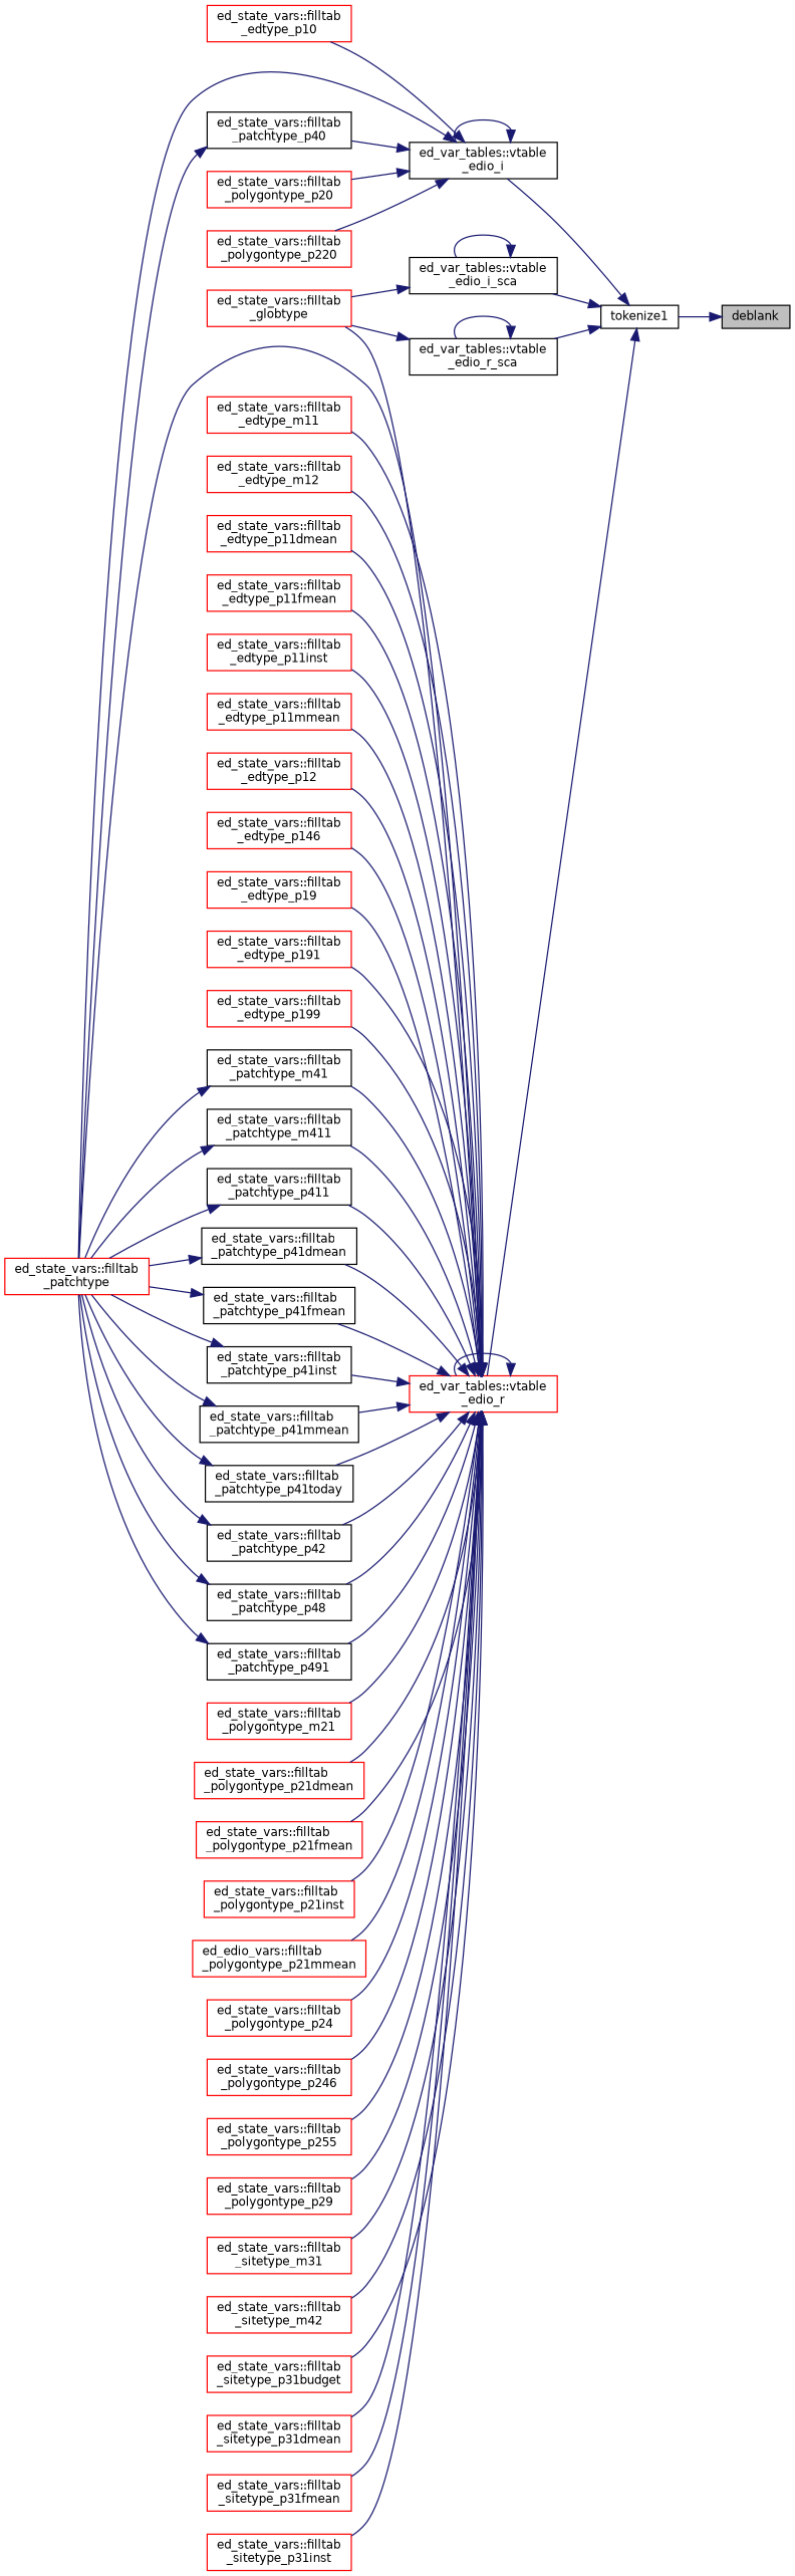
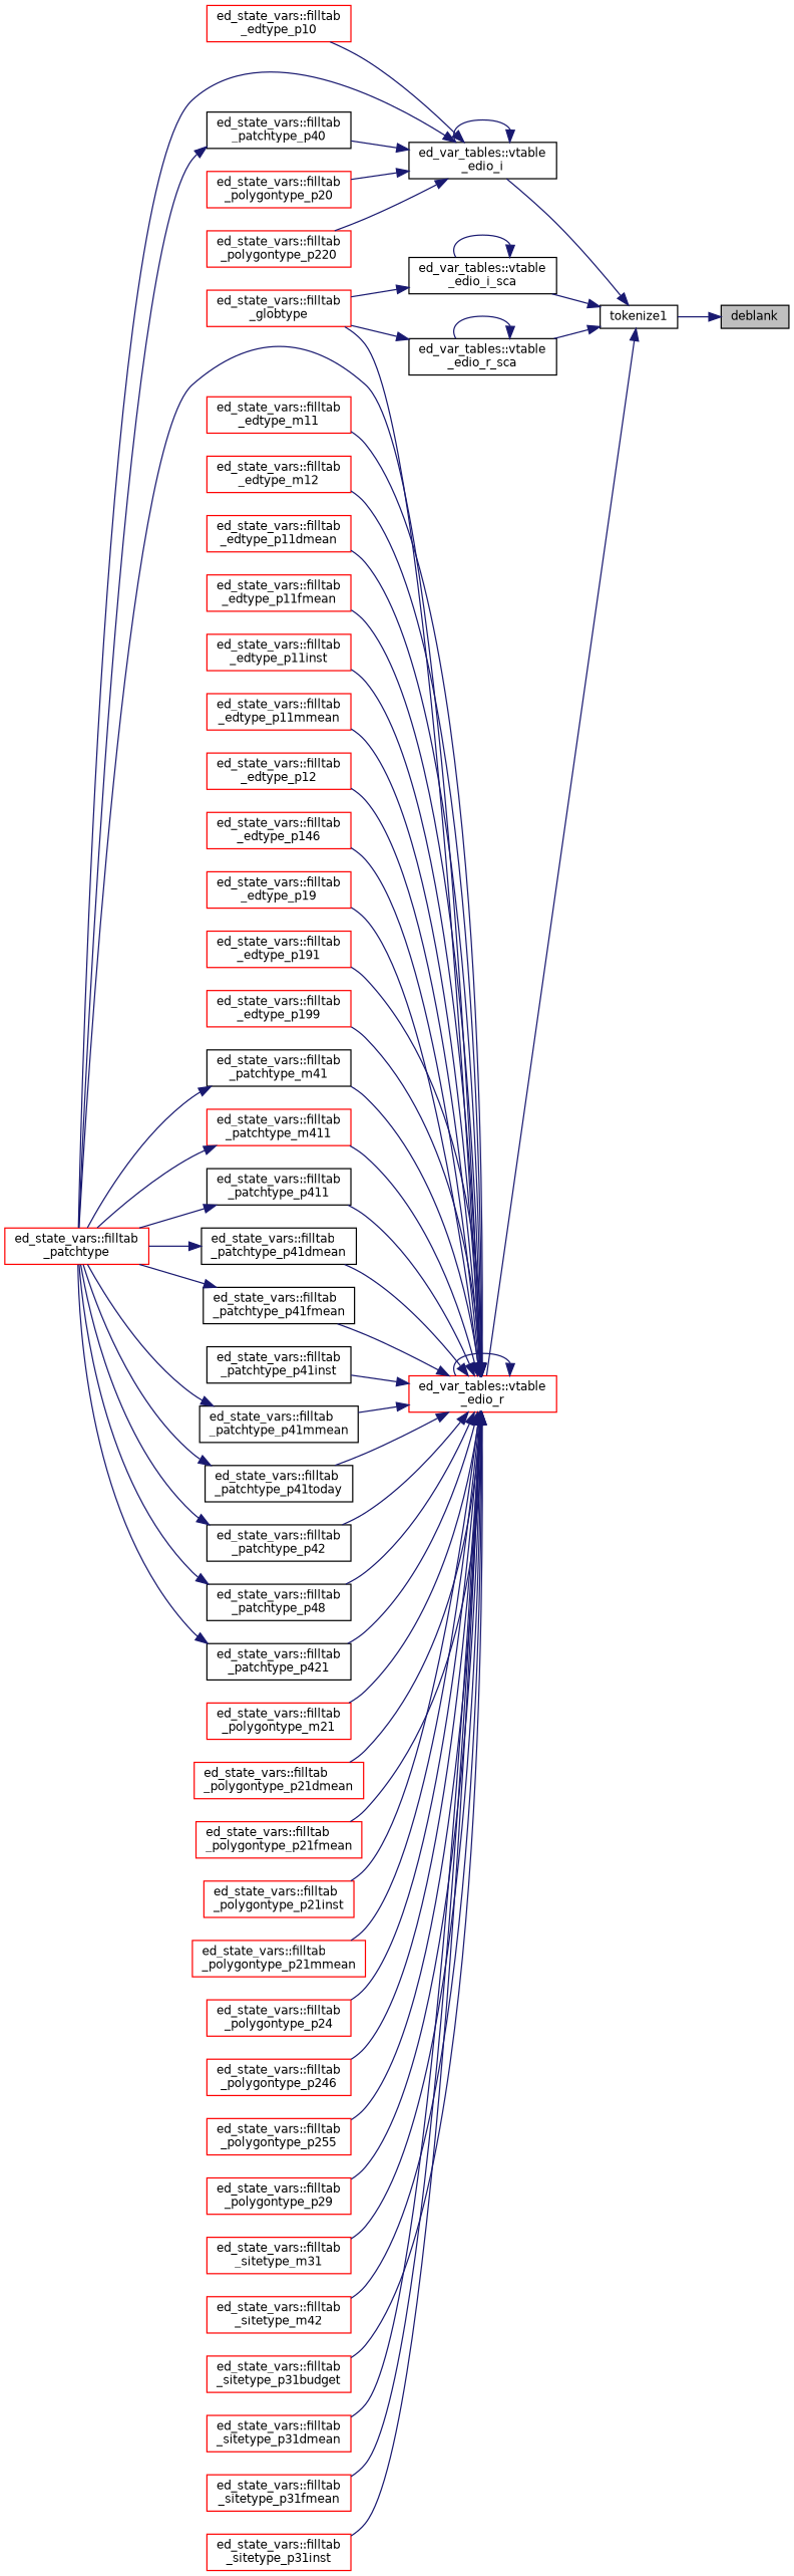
  digraph {
    rankdir=RL
    node [color=red fillcolor=white fontname=Helvetica fontsize=10 shape=record style=filled]
    edge [color=midnightblue dir=back fontname=Helvetica fontsize=10 labelfontname=Helvetica labelfontsize=10 style=solid]
    n1 [color=black fillcolor=grey75 fontcolor=black height=0.2 label=deblank width=0.4]
    n2 [color=black height=0.2 label=tokenize1 width=0.4]
    n3 [color=black height=0.2 label="ed_var_tables::vtable\l_edio_i" width=0.4]
    n4 [color=black height=0.2 label="ed_var_tables::vtable\l_edio_i_sca" width=0.4]
    n5 [height=0.2 label="ed_var_tables::vtable\l_edio_r" width=0.4]
    n6 [color=black height=0.2 label="ed_var_tables::vtable\l_edio_r_sca" width=0.4]
    n7 [height=0.2 label="ed_state_vars::filltab\l_edtype_p10" width=0.4]
    n8 [height=0.2 label="ed_state_vars::filltab\l_patchtype" width=0.4]
    n9 [color=black height=0.2 label="ed_state_vars::filltab\l_patchtype_p40" width=0.4]
    n10 [height=0.2 label="ed_state_vars::filltab\l_polygontype_p20" width=0.4]
    n11 [height=0.2 label="ed_state_vars::filltab\l_polygontype_p220" width=0.4]
    n12 [height=0.2 label="ed_state_vars::filltab\l_globtype" width=0.4]
    n13 [height=0.2 label="ed_state_vars::filltab\l_edtype_m11" width=0.4]
    n14 [height=0.2 label="ed_state_vars::filltab\l_edtype_m12" width=0.4]
    n15 [height=0.2 label="ed_state_vars::filltab\l_edtype_p11dmean" width=0.4]
    n16 [height=0.2 label="ed_state_vars::filltab\l_edtype_p11fmean" width=0.4]
    n17 [height=0.2 label="ed_state_vars::filltab\l_edtype_p11inst" width=0.4]
    n18 [height=0.2 label="ed_state_vars::filltab\l_edtype_p11mmean" width=0.4]
    n19 [height=0.2 label="ed_state_vars::filltab\l_edtype_p12" width=0.4]
    n20 [height=0.2 label="ed_state_vars::filltab\l_edtype_p146" width=0.4]
    n21 [height=0.2 label="ed_state_vars::filltab\l_edtype_p19" width=0.4]
    n22 [height=0.2 label="ed_state_vars::filltab\l_edtype_p191" width=0.4]
    n23 [height=0.2 label="ed_state_vars::filltab\l_edtype_p199" width=0.4]
    n24 [color=black height=0.2 label="ed_state_vars::filltab\l_patchtype_m41" width=0.4]
-   n25 [color=black height=0.2 label="ed_state_vars::filltab\l_patchtype_m411" width=0.4]
+   n25 [height=0.2 label="ed_state_vars::filltab\l_patchtype_m411" width=0.4]
    n26 [color=black height=0.2 label="ed_state_vars::filltab\l_patchtype_p411" width=0.4]
    n27 [color=black height=0.2 label="ed_state_vars::filltab\l_patchtype_p41dmean" width=0.4]
    n28 [color=black height=0.2 label="ed_state_vars::filltab\l_patchtype_p41fmean" width=0.4]
    n29 [color=black height=0.2 label="ed_state_vars::filltab\l_patchtype_p41inst" width=0.4]
    n30 [color=black height=0.2 label="ed_state_vars::filltab\l_patchtype_p41mmean" width=0.4]
    n31 [color=black height=0.2 label="ed_state_vars::filltab\l_patchtype_p41today" width=0.4]
    n32 [color=black height=0.2 label="ed_state_vars::filltab\l_patchtype_p42" width=0.4]
    n33 [color=black height=0.2 label="ed_state_vars::filltab\l_patchtype_p48" width=0.4]
-   n34 [color=black height=0.2 label="ed_state_vars::filltab\l_patchtype_p491" width=0.4]
+   n34 [color=black height=0.2 label="ed_state_vars::filltab\l_patchtype_p421" width=0.4]
    n35 [height=0.2 label="ed_state_vars::filltab\l_polygontype_m21" width=0.4]
    n36 [height=0.2 label="ed_state_vars::filltab\l_polygontype_p21dmean" width=0.4]
    n37 [height=0.2 label="ed_state_vars::filltab\l_polygontype_p21fmean" width=0.4]
    n38 [height=0.2 label="ed_state_vars::filltab\l_polygontype_p21inst" width=0.4]
-   n39 [height=0.2 label="ed_edio_vars::filltab\l_polygontype_p21mmean" width=0.4]
+   n39 [height=0.2 label="ed_state_vars::filltab\l_polygontype_p21mmean" width=0.4]
    n40 [height=0.2 label="ed_state_vars::filltab\l_polygontype_p24" width=0.4]
    n41 [height=0.2 label="ed_state_vars::filltab\l_polygontype_p246" width=0.4]
    n42 [height=0.2 label="ed_state_vars::filltab\l_polygontype_p255" width=0.4]
    n43 [height=0.2 label="ed_state_vars::filltab\l_polygontype_p29" width=0.4]
    n44 [height=0.2 label="ed_state_vars::filltab\l_sitetype_m31" width=0.4]
    n45 [height=0.2 label="ed_state_vars::filltab\l_sitetype_m42" width=0.4]
    n46 [height=0.2 label="ed_state_vars::filltab\l_sitetype_p31budget" width=0.4]
    n47 [height=0.2 label="ed_state_vars::filltab\l_sitetype_p31dmean" width=0.4]
    n48 [height=0.2 label="ed_state_vars::filltab\l_sitetype_p31fmean" width=0.4]
    n49 [height=0.2 label="ed_state_vars::filltab\l_sitetype_p31inst" width=0.4]
    n1 -> n2
    n2 -> n3
    n2 -> n4
    n2 -> n5
    n2 -> n6
    n3 -> n3
    n3 -> n7
    n3 -> n8
    n3 -> n9
    n3 -> n10
    n3 -> n11
    n4 -> n4
    n4 -> n12
    n5 -> n5
    n5 -> n8
    n5 -> n12
    n5 -> n13
    n5 -> n14
    n5 -> n15
    n5 -> n16
    n5 -> n17
    n5 -> n18
    n5 -> n19
    n5 -> n20
    n5 -> n21
    n5 -> n22
    n5 -> n23
    n5 -> n24
    n5 -> n25
    n5 -> n26
    n5 -> n27
    n5 -> n28
    n5 -> n29
    n5 -> n30
    n5 -> n31
    n5 -> n32
    n5 -> n33
    n5 -> n34
    n5 -> n35
    n5 -> n36
    n5 -> n37
    n5 -> n38
    n5 -> n39
    n5 -> n40
    n5 -> n41
    n5 -> n42
    n5 -> n43
    n5 -> n44
    n5 -> n45
    n5 -> n46
    n5 -> n47
    n5 -> n48
    n5 -> n49
    n6 -> n6
    n6 -> n12
    n9 -> n8
    n24 -> n8
    n25 -> n8
    n26 -> n8
    n27 -> n8
    n28 -> n8
-   n29 -> n8
    n30 -> n8
    n31 -> n8
    n32 -> n8
    n33 -> n8
    n34 -> n8
  }
